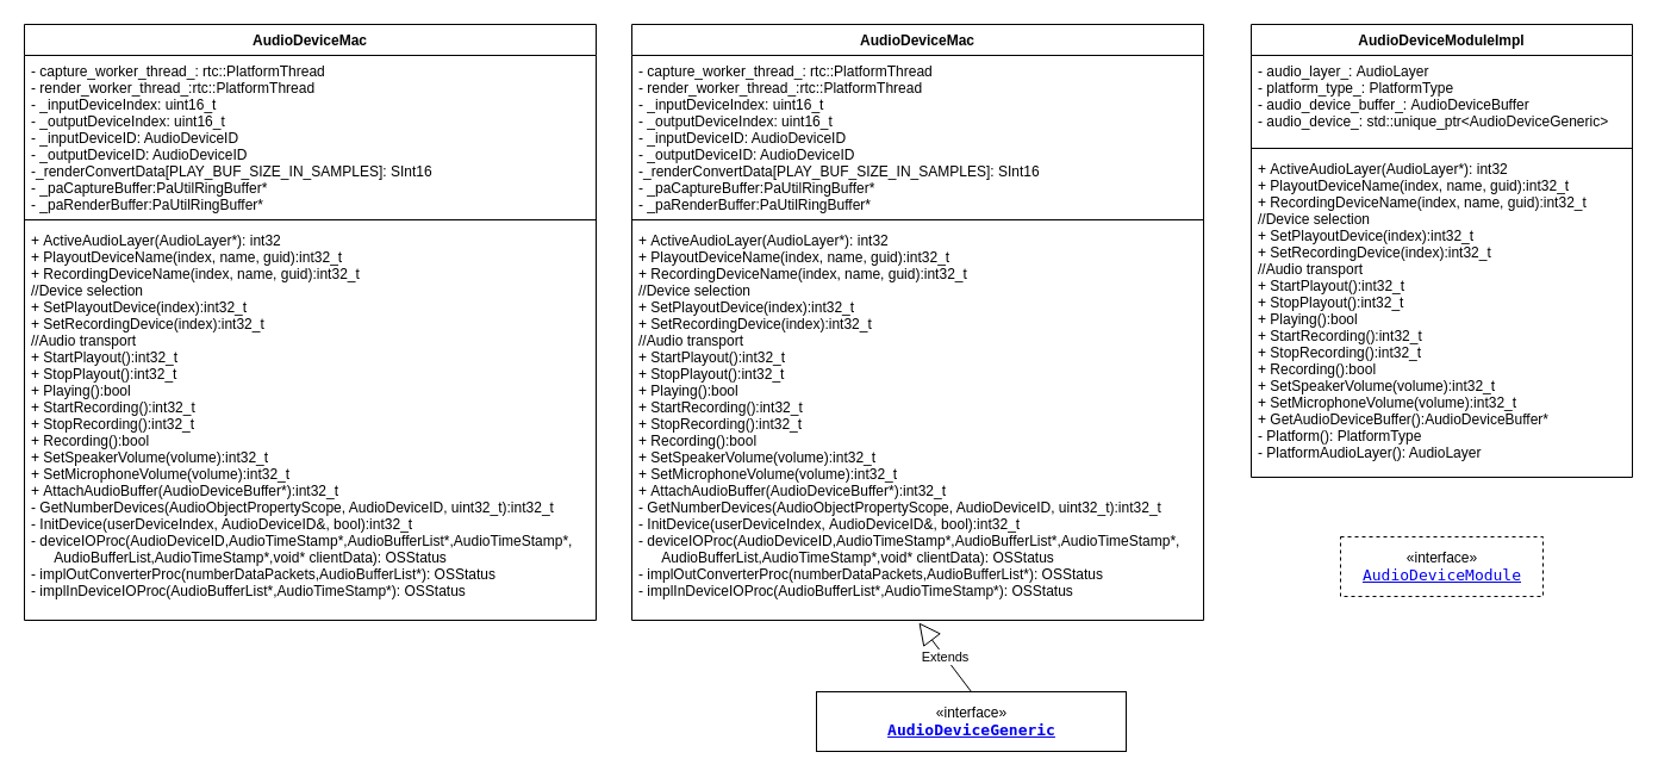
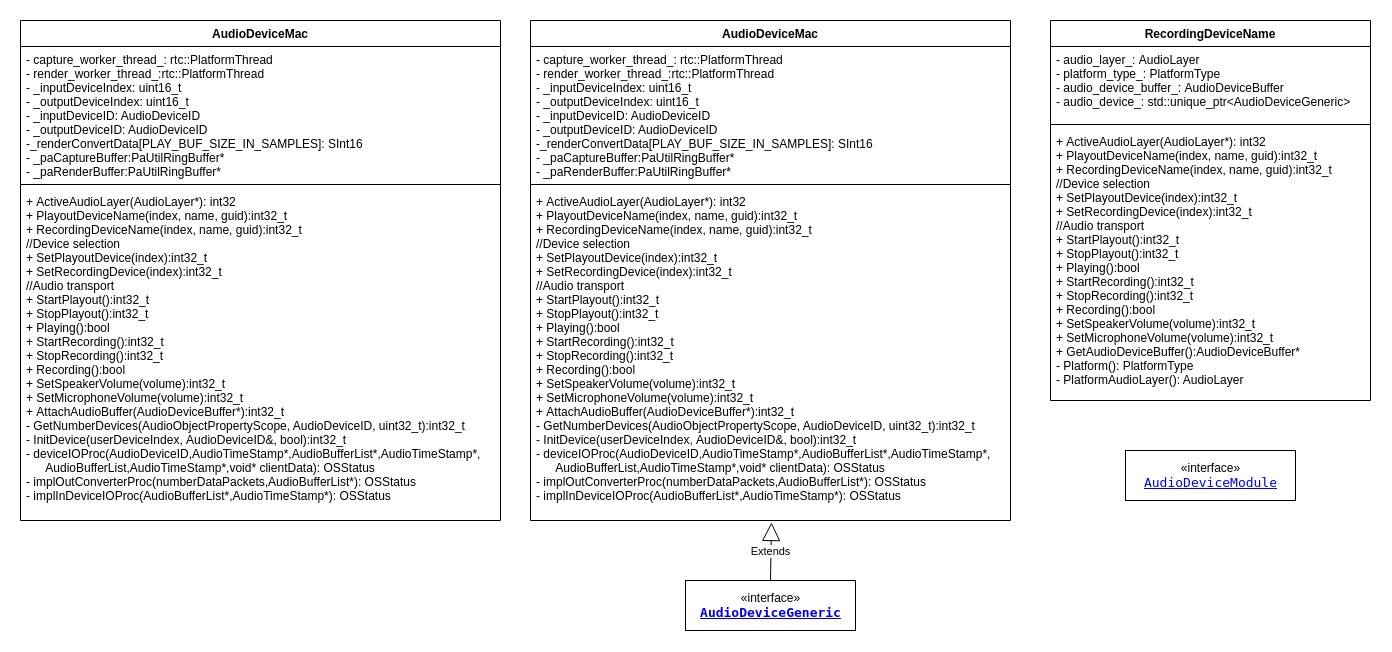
  <mxCell id="0" />
  <mxCell id="1" parent="0" />
- <mxCell id="2" value="«interface»&lt;br&gt;&lt;a style=&quot;margin: -2px; padding: 0px 1px; box-sizing: border-box; border: 1px solid var(--xref-highlight); background-color: var(--xref-highlight-bg); border-radius: 4px; font-weight: 700; line-height: 0; overflow: visible; font-family: monospace; font-size: medium; text-align: start;&quot; data-key=&quot;6&quot; href=&quot;https://source.chromium.org/chromium/chromium/src/+/main:third_party/webrtc/modules/audio_device/audio_device_generic.h;bpv=1;bpt=1;l=22?q=AudioDeviceGeneric&amp;amp;ss=chromium%2Fchromium%2Fsrc&amp;amp;gsn=AudioDeviceGeneric&amp;amp;gs=kythe%3A%2F%2Fchromium.googlesource.com%2Fchromium%2Fsrc%3Flang%3Dc%252B%252B%3Fpath%3Dthird_party%2Fwebrtc%2Fmodules%2Faudio_device%2Faudio_device_generic.h%23AudioDeviceGeneric%253Awebrtc%2523c%2523cLeHEBrK5U%2524&amp;amp;gs=kythe%3A%2F%2Fchromium.googlesource.com%2Fchromium%2Fsrc%3Flang%3Dc%252B%252B%3Fpath%3Dthird_party%2Fwebrtc%2Fmodules%2Faudio_device%2Faudio_device_generic.h%23Bg5LWwzLUpQQAksGptzv9gDgWvMpA4XOeLTCYvHdZNY&amp;amp;gs=kythe%3A%2F%2Fchromium.googlesource.com%2Fchromium%2Fsrc%3Flang%3Dc%252B%252B%3Fpath%3Dthird_party%2Fwebrtc%2Fmodules%2Faudio_device%2Faudio_device_generic.h%23ZMZvVP9vEWHmzzRj_f496SFlNFpTZhQgu2SZ_Eub1g8&quot; class=&quot;semantic-decoration highlight&quot;&gt;&lt;span style=&quot;margin: 0px; padding: 0px; box-sizing: border-box; border-color: var(--border); background-color: var(--search-match-selected-highlight); line-height: 0;&quot; class=&quot;search-match-layer search-match selected-match match-0&quot;&gt;AudioDeviceGeneric&lt;/span&gt;&lt;/a&gt;" style="html=1;" vertex="1" parent="1"><mxGeometry x="685" y="580" width="260" height="50" as="geometry" /></mxCell>
+ <mxCell id="2" value="«interface»&lt;br&gt;&lt;a style=&quot;margin: -2px; padding: 0px 1px; box-sizing: border-box; border: 1px solid var(--xref-highlight); background-color: var(--xref-highlight-bg); border-radius: 4px; font-weight: 700; line-height: 0; overflow: visible; font-family: monospace; font-size: medium; text-align: start;&quot; data-key=&quot;6&quot; href=&quot;https://source.chromium.org/chromium/chromium/src/+/main:third_party/webrtc/modules/audio_device/audio_device_generic.h;bpv=1;bpt=1;l=22?q=AudioDeviceGeneric&amp;amp;ss=chromium%2Fchromium%2Fsrc&amp;amp;gsn=AudioDeviceGeneric&amp;amp;gs=kythe%3A%2F%2Fchromium.googlesource.com%2Fchromium%2Fsrc%3Flang%3Dc%252B%252B%3Fpath%3Dthird_party%2Fwebrtc%2Fmodules%2Faudio_device%2Faudio_device_generic.h%23AudioDeviceGeneric%253Awebrtc%2523c%2523cLeHEBrK5U%2524&amp;amp;gs=kythe%3A%2F%2Fchromium.googlesource.com%2Fchromium%2Fsrc%3Flang%3Dc%252B%252B%3Fpath%3Dthird_party%2Fwebrtc%2Fmodules%2Faudio_device%2Faudio_device_generic.h%23Bg5LWwzLUpQQAksGptzv9gDgWvMpA4XOeLTCYvHdZNY&amp;amp;gs=kythe%3A%2F%2Fchromium.googlesource.com%2Fchromium%2Fsrc%3Flang%3Dc%252B%252B%3Fpath%3Dthird_party%2Fwebrtc%2Fmodules%2Faudio_device%2Faudio_device_generic.h%23ZMZvVP9vEWHmzzRj_f496SFlNFpTZhQgu2SZ_Eub1g8&quot; class=&quot;semantic-decoration highlight&quot;&gt;&lt;span style=&quot;margin: 0px; padding: 0px; box-sizing: border-box; border-color: var(--border); background-color: var(--search-match-selected-highlight); line-height: 0;&quot; class=&quot;search-match-layer search-match selected-match match-0&quot;&gt;AudioDeviceGeneric&lt;/span&gt;&lt;/a&gt;" style="html=1;" vertex="1" parent="1"><mxGeometry x="685" y="580" width="170" height="50" as="geometry" /></mxCell>
  <mxCell id="3" value="AudioDeviceMac" style="swimlane;fontStyle=1;align=center;verticalAlign=top;childLayout=stackLayout;horizontal=1;startSize=26;horizontalStack=0;resizeParent=1;resizeParentMax=0;resizeLast=0;collapsible=1;marginBottom=0;" vertex="1" parent="1"><mxGeometry x="530" y="20" width="480" height="500" as="geometry" /></mxCell>
  <mxCell id="4" value="- capture_worker_thread_: rtc::PlatformThread&#10;- render_worker_thread_:rtc::PlatformThread&#10;- _inputDeviceIndex: uint16_t&#10;- _outputDeviceIndex: uint16_t&#10;- _inputDeviceID: AudioDeviceID&#10;- _outputDeviceID: AudioDeviceID&#10;-_renderConvertData[PLAY_BUF_SIZE_IN_SAMPLES]: SInt16&#10;- _paCaptureBuffer:PaUtilRingBuffer*&#10;- _paRenderBuffer:PaUtilRingBuffer*" style="text;strokeColor=none;fillColor=none;align=left;verticalAlign=top;spacingLeft=4;spacingRight=4;overflow=hidden;rotatable=0;points=[[0,0.5],[1,0.5]];portConstraint=eastwest;" vertex="1" parent="3"><mxGeometry y="26" width="480" height="134" as="geometry" /></mxCell>
  <mxCell id="5" value="" style="line;strokeWidth=1;fillColor=none;align=left;verticalAlign=middle;spacingTop=-1;spacingLeft=3;spacingRight=3;rotatable=0;labelPosition=right;points=[];portConstraint=eastwest;" vertex="1" parent="3"><mxGeometry y="160" width="480" height="8" as="geometry" /></mxCell>
  <mxCell id="6" value="+ ActiveAudioLayer(AudioLayer*): int32&#10;+ PlayoutDeviceName(index, name, guid):int32_t&#10;+ RecordingDeviceName(index, name, guid):int32_t&#10;//Device selection&#10;+ SetPlayoutDevice(index):int32_t&#10;+ SetRecordingDevice(index):int32_t&#10;//Audio transport&#10;+ StartPlayout():int32_t&#10;+ StopPlayout():int32_t&#10;+ Playing():bool&#10;+ StartRecording():int32_t&#10;+ StopRecording():int32_t&#10;+ Recording():bool&#10;+ SetSpeakerVolume(volume):int32_t&#10;+ SetMicrophoneVolume(volume):int32_t&#10;+ AttachAudioBuffer(AudioDeviceBuffer*):int32_t&#10;- GetNumberDevices(AudioObjectPropertyScope, AudioDeviceID, uint32_t):int32_t&#10;- InitDevice(userDeviceIndex, AudioDeviceID&amp;, bool):int32_t&#10;- deviceIOProc(AudioDeviceID,AudioTimeStamp*,AudioBufferList*,AudioTimeStamp*,&#10;      AudioBufferList,AudioTimeStamp*,void* clientData): OSStatus&#10;- implOutConverterProc(numberDataPackets,AudioBufferList*): OSStatus&#10;- implInDeviceIOProc(AudioBufferList*,AudioTimeStamp*): OSStatus" style="text;strokeColor=none;fillColor=none;align=left;verticalAlign=top;spacingLeft=4;spacingRight=4;overflow=hidden;rotatable=0;points=[[0,0.5],[1,0.5]];portConstraint=eastwest;" vertex="1" parent="3"><mxGeometry y="168" width="480" height="332" as="geometry" /></mxCell>
  <mxCell id="7" value="Extends" style="endArrow=block;endSize=16;endFill=0;html=1;rounded=0;exitX=0.5;exitY=0;exitDx=0;exitDy=0;entryX=0.502;entryY=1.006;entryDx=0;entryDy=0;entryPerimeter=0;" edge="1" parent="1" source="2" target="6"><mxGeometry width="160" relative="1" as="geometry"><mxPoint x="860" y="570" as="sourcePoint" /><mxPoint x="1020" y="570" as="targetPoint" /></mxGeometry></mxCell>
- <mxCell id="8" value="«interface»&lt;br&gt;&lt;a style=&quot;margin: 0px; padding: 0px; box-sizing: border-box; border-color: var(--border); font-family: monospace; font-size: medium; text-align: start;&quot; data-key=&quot;7&quot; href=&quot;https://source.chromium.org/chromium/chromium/src/+/main:third_party/webrtc/modules/audio_device/include/audio_device.h;drc=7aa346a8ba6f861859a392d241ee8246303e94c6;bpv=1;bpt=1;l=23?gsn=AudioDeviceModule&amp;amp;gs=kythe%3A%2F%2Fchromium.googlesource.com%2Fchromium%2Fsrc%3Flang%3Dc%252B%252B%3Fpath%3Dthird_party%2Fwebrtc%2Fmodules%2Faudio_device%2Finclude%2Faudio_device.h%23AudioDeviceModule%253Awebrtc%2523c%2523qFrwY6SmoW&amp;amp;gs=kythe%3A%2F%2Fchromium.googlesource.com%2Fchromium%2Fsrc%3Flang%3Dc%252B%252B%3Fpath%3Dthird_party%2Fwebrtc%2Fmedia%2Fbase%2Fmedia_engine.h%23NqIWqlcjI1RcIuITKgDZrtw6BlKCqLnGZv6ozorTFl0&amp;amp;gs=kythe%3A%2F%2Fchromium.googlesource.com%2Fchromium%2Fsrc%3Flang%3Dc%252B%252B%3Fpath%3Dthird_party%2Fwebrtc%2Fmodules%2Faudio_device%2Finclude%2Faudio_device.h%23atUQ_NCmfqXeVlp2wTKtGfszsT_YDQB_RMfw91oOTaw&amp;amp;gs=kythe%3A%2F%2Fchromium.googlesource.com%2Fchromium%2Fsrc%3Flang%3Dc%252B%252B%3Fpath%3Dthird_party%2Fwebrtc%2Fmodules%2Faudio_device%2Finclude%2Faudio_device.h%23w6YG0kKpJvwWQ6N4MXrarMlaNXPFuX_s39jf7SVkpMQ&quot; class=&quot;semantic-decoration&quot;&gt;AudioDeviceModule&lt;/a&gt;" style="html=1;dashed=1;" vertex="1" parent="1"><mxGeometry x="1125" y="450" width="170" height="50" as="geometry" /></mxCell>
- <mxCell id="9" value="AudioDeviceModuleImpl" style="swimlane;fontStyle=1;align=center;verticalAlign=top;childLayout=stackLayout;horizontal=1;startSize=26;horizontalStack=0;resizeParent=1;resizeParentMax=0;resizeLast=0;collapsible=1;marginBottom=0;" vertex="1" parent="1"><mxGeometry x="1050" y="20" width="320" height="380" as="geometry" /></mxCell>
+ <mxCell id="8" value="«interface»&lt;br&gt;&lt;a style=&quot;margin: 0px; padding: 0px; box-sizing: border-box; border-color: var(--border); font-family: monospace; font-size: medium; text-align: start;&quot; data-key=&quot;7&quot; href=&quot;https://source.chromium.org/chromium/chromium/src/+/main:third_party/webrtc/modules/audio_device/include/audio_device.h;drc=7aa346a8ba6f861859a392d241ee8246303e94c6;bpv=1;bpt=1;l=23?gsn=AudioDeviceModule&amp;amp;gs=kythe%3A%2F%2Fchromium.googlesource.com%2Fchromium%2Fsrc%3Flang%3Dc%252B%252B%3Fpath%3Dthird_party%2Fwebrtc%2Fmodules%2Faudio_device%2Finclude%2Faudio_device.h%23AudioDeviceModule%253Awebrtc%2523c%2523qFrwY6SmoW&amp;amp;gs=kythe%3A%2F%2Fchromium.googlesource.com%2Fchromium%2Fsrc%3Flang%3Dc%252B%252B%3Fpath%3Dthird_party%2Fwebrtc%2Fmedia%2Fbase%2Fmedia_engine.h%23NqIWqlcjI1RcIuITKgDZrtw6BlKCqLnGZv6ozorTFl0&amp;amp;gs=kythe%3A%2F%2Fchromium.googlesource.com%2Fchromium%2Fsrc%3Flang%3Dc%252B%252B%3Fpath%3Dthird_party%2Fwebrtc%2Fmodules%2Faudio_device%2Finclude%2Faudio_device.h%23atUQ_NCmfqXeVlp2wTKtGfszsT_YDQB_RMfw91oOTaw&amp;amp;gs=kythe%3A%2F%2Fchromium.googlesource.com%2Fchromium%2Fsrc%3Flang%3Dc%252B%252B%3Fpath%3Dthird_party%2Fwebrtc%2Fmodules%2Faudio_device%2Finclude%2Faudio_device.h%23w6YG0kKpJvwWQ6N4MXrarMlaNXPFuX_s39jf7SVkpMQ&quot; class=&quot;semantic-decoration&quot;&gt;AudioDeviceModule&lt;/a&gt;" style="html=1;" vertex="1" parent="1"><mxGeometry x="1125" y="450" width="170" height="50" as="geometry" /></mxCell>
+ <mxCell id="9" value="RecordingDeviceName" style="swimlane;fontStyle=1;align=center;verticalAlign=top;childLayout=stackLayout;horizontal=1;startSize=26;horizontalStack=0;resizeParent=1;resizeParentMax=0;resizeLast=0;collapsible=1;marginBottom=0;" vertex="1" parent="1"><mxGeometry x="1050" y="20" width="320" height="380" as="geometry" /></mxCell>
  <mxCell id="10" value="- audio_layer_: AudioLayer&#10;- platform_type_: PlatformType&#10;- audio_device_buffer_: AudioDeviceBuffer&#10;- audio_device_: std::unique_ptr&lt;AudioDeviceGeneric&gt;" style="text;strokeColor=none;fillColor=none;align=left;verticalAlign=top;spacingLeft=4;spacingRight=4;overflow=hidden;rotatable=0;points=[[0,0.5],[1,0.5]];portConstraint=eastwest;" vertex="1" parent="9"><mxGeometry y="26" width="320" height="74" as="geometry" /></mxCell>
  <mxCell id="11" value="" style="line;strokeWidth=1;fillColor=none;align=left;verticalAlign=middle;spacingTop=-1;spacingLeft=3;spacingRight=3;rotatable=0;labelPosition=right;points=[];portConstraint=eastwest;" vertex="1" parent="9"><mxGeometry y="100" width="320" height="8" as="geometry" /></mxCell>
  <mxCell id="12" value="+ ActiveAudioLayer(AudioLayer*): int32&#10;+ PlayoutDeviceName(index, name, guid):int32_t&#10;+ RecordingDeviceName(index, name, guid):int32_t&#10;//Device selection&#10;+ SetPlayoutDevice(index):int32_t&#10;+ SetRecordingDevice(index):int32_t&#10;//Audio transport&#10;+ StartPlayout():int32_t&#10;+ StopPlayout():int32_t&#10;+ Playing():bool&#10;+ StartRecording():int32_t&#10;+ StopRecording():int32_t&#10;+ Recording():bool&#10;+ SetSpeakerVolume(volume):int32_t&#10;+ SetMicrophoneVolume(volume):int32_t&#10;+ GetAudioDeviceBuffer():AudioDeviceBuffer*&#10;- Platform(): PlatformType&#10;- PlatformAudioLayer(): AudioLayer" style="text;strokeColor=none;fillColor=none;align=left;verticalAlign=top;spacingLeft=4;spacingRight=4;overflow=hidden;rotatable=0;points=[[0,0.5],[1,0.5]];portConstraint=eastwest;" vertex="1" parent="9"><mxGeometry y="108" width="320" height="272" as="geometry" /></mxCell>
  <mxCell id="13" value="AudioDeviceMac" style="swimlane;fontStyle=1;align=center;verticalAlign=top;childLayout=stackLayout;horizontal=1;startSize=26;horizontalStack=0;resizeParent=1;resizeParentMax=0;resizeLast=0;collapsible=1;marginBottom=0;" vertex="1" parent="1"><mxGeometry x="20" y="20" width="480" height="500" as="geometry" /></mxCell>
  <mxCell id="14" value="- capture_worker_thread_: rtc::PlatformThread&#10;- render_worker_thread_:rtc::PlatformThread&#10;- _inputDeviceIndex: uint16_t&#10;- _outputDeviceIndex: uint16_t&#10;- _inputDeviceID: AudioDeviceID&#10;- _outputDeviceID: AudioDeviceID&#10;-_renderConvertData[PLAY_BUF_SIZE_IN_SAMPLES]: SInt16&#10;- _paCaptureBuffer:PaUtilRingBuffer*&#10;- _paRenderBuffer:PaUtilRingBuffer*" style="text;strokeColor=none;fillColor=none;align=left;verticalAlign=top;spacingLeft=4;spacingRight=4;overflow=hidden;rotatable=0;points=[[0,0.5],[1,0.5]];portConstraint=eastwest;" vertex="1" parent="13"><mxGeometry y="26" width="480" height="134" as="geometry" /></mxCell>
  <mxCell id="15" value="" style="line;strokeWidth=1;fillColor=none;align=left;verticalAlign=middle;spacingTop=-1;spacingLeft=3;spacingRight=3;rotatable=0;labelPosition=right;points=[];portConstraint=eastwest;" vertex="1" parent="13"><mxGeometry y="160" width="480" height="8" as="geometry" /></mxCell>
  <mxCell id="16" value="+ ActiveAudioLayer(AudioLayer*): int32&#10;+ PlayoutDeviceName(index, name, guid):int32_t&#10;+ RecordingDeviceName(index, name, guid):int32_t&#10;//Device selection&#10;+ SetPlayoutDevice(index):int32_t&#10;+ SetRecordingDevice(index):int32_t&#10;//Audio transport&#10;+ StartPlayout():int32_t&#10;+ StopPlayout():int32_t&#10;+ Playing():bool&#10;+ StartRecording():int32_t&#10;+ StopRecording():int32_t&#10;+ Recording():bool&#10;+ SetSpeakerVolume(volume):int32_t&#10;+ SetMicrophoneVolume(volume):int32_t&#10;+ AttachAudioBuffer(AudioDeviceBuffer*):int32_t&#10;- GetNumberDevices(AudioObjectPropertyScope, AudioDeviceID, uint32_t):int32_t&#10;- InitDevice(userDeviceIndex, AudioDeviceID&amp;, bool):int32_t&#10;- deviceIOProc(AudioDeviceID,AudioTimeStamp*,AudioBufferList*,AudioTimeStamp*,&#10;      AudioBufferList,AudioTimeStamp*,void* clientData): OSStatus&#10;- implOutConverterProc(numberDataPackets,AudioBufferList*): OSStatus&#10;- implInDeviceIOProc(AudioBufferList*,AudioTimeStamp*): OSStatus" style="text;strokeColor=none;fillColor=none;align=left;verticalAlign=top;spacingLeft=4;spacingRight=4;overflow=hidden;rotatable=0;points=[[0,0.5],[1,0.5]];portConstraint=eastwest;" vertex="1" parent="13"><mxGeometry y="168" width="480" height="332" as="geometry" /></mxCell>
